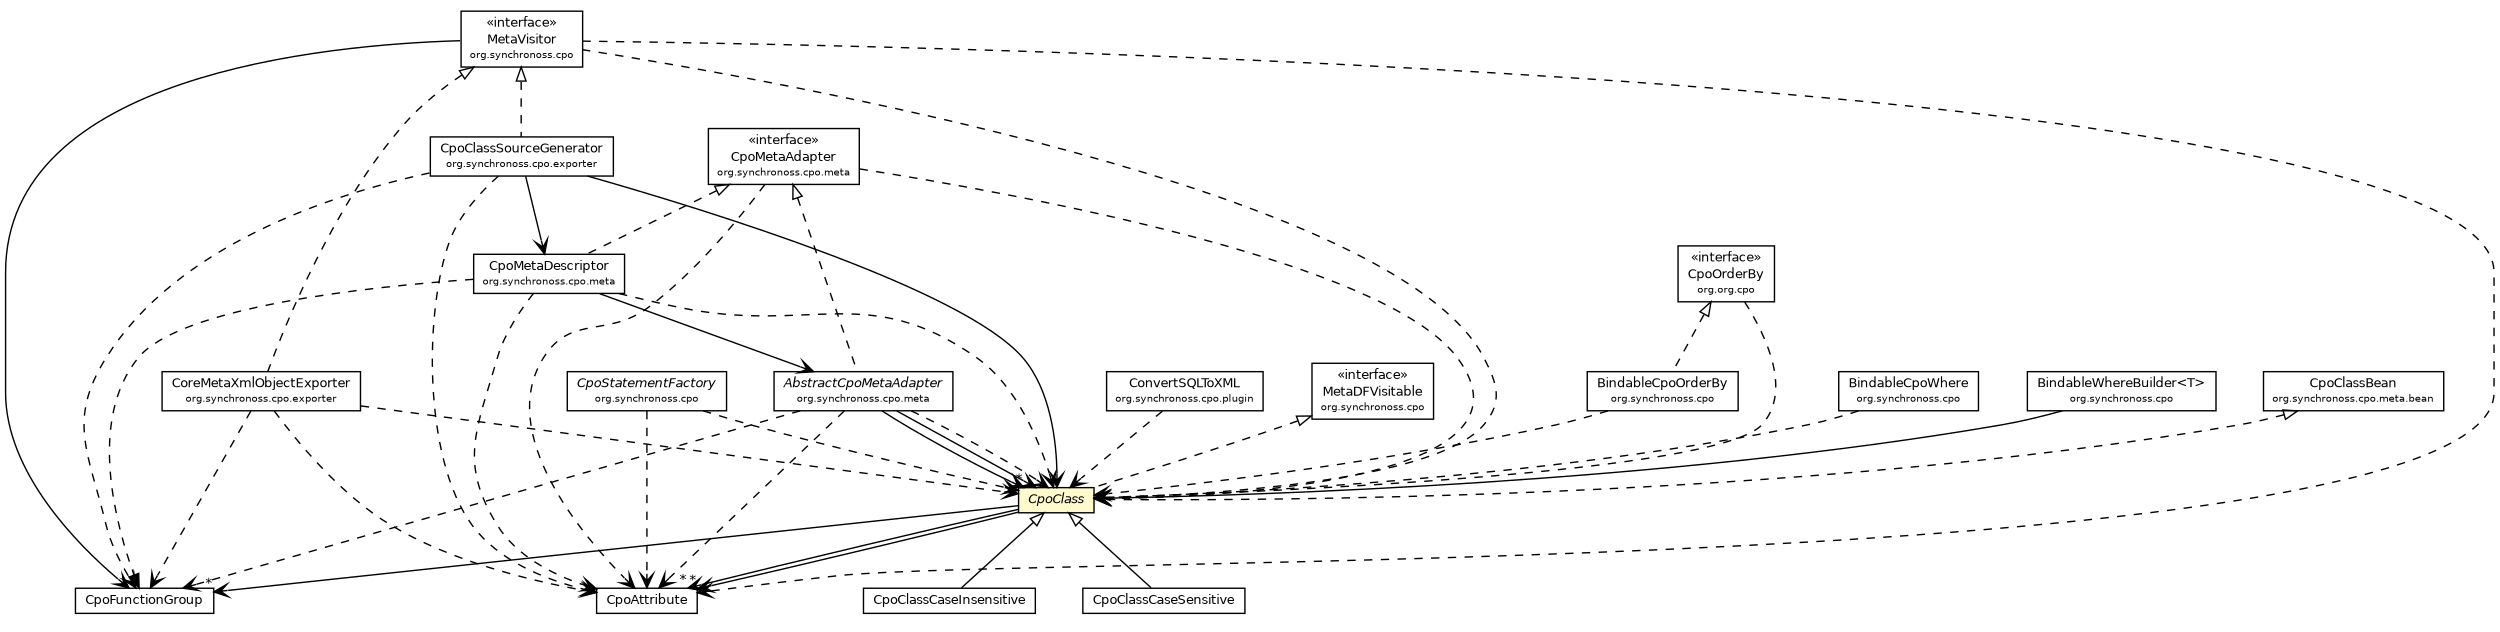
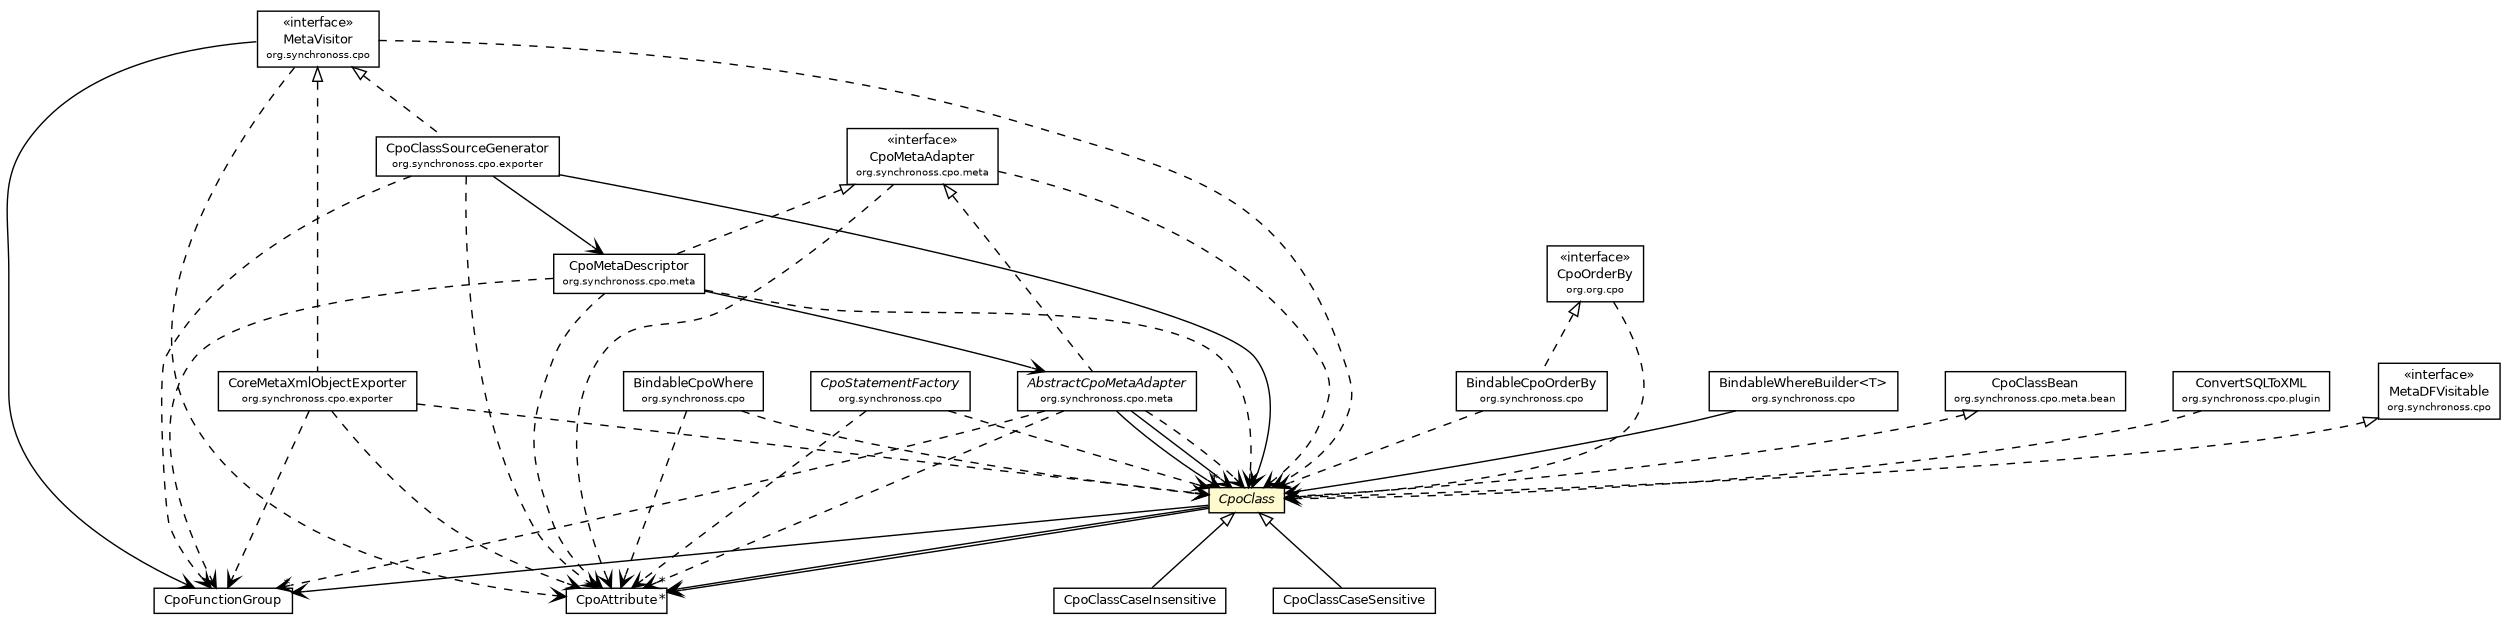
  digraph {
    node [fontcolor=black fontname=Helvetica fontsize=9.0 shape=plaintext]
    edge [fontname=Helvetica fontsize=10.0 headport=p labelfontname=Helvetica labelfontsize=10 style=dashed tailport=p arrowhead=open color=black fontcolor=black]
    n1 [label=<<table border="0" cellborder="1" cellspacing="0" cellpadding="2" port="p" href="../../MetaDFVisitable.html"> 		<tr><td><table border="0" cellspacing="0" cellpadding="1"> 			<tr><td> &laquo;interface&raquo; </td></tr> 			<tr><td> MetaDFVisitable </td></tr> 			<tr><td><font point-size="7.0"> org.synchronoss.cpo </font></td></tr> 		</table></td></tr> 		</table>>]
    n2 [label=<<table border="0" cellborder="1" cellspacing="0" cellpadding="2" port="p" bgcolor="lemonChiffon" href="./CpoClass.html"> 		<tr><td><table border="0" cellspacing="0" cellpadding="1"> 			<tr><td><font face="Helvetica-Oblique"> CpoClass </font></td></tr> 		</table></td></tr> 		</table>>]
    n3 [label=<<table border="0" cellborder="1" cellspacing="0" cellpadding="2" port="p" href="./CpoAttribute.html"> 		<tr><td><table border="0" cellspacing="0" cellpadding="1"> 			<tr><td> CpoAttribute </td></tr> 		</table></td></tr> 		</table>>]
    n4 [label=<<table border="0" cellborder="1" cellspacing="0" cellpadding="2" port="p" href="./CpoFunctionGroup.html"> 		<tr><td><table border="0" cellspacing="0" cellpadding="1"> 			<tr><td> CpoFunctionGroup </td></tr> 		</table></td></tr> 		</table>>]
    n5 [label=<<table border="0" cellborder="1" cellspacing="0" cellpadding="2" port="p" href="./CpoClassCaseInsensitive.html"> 		<tr><td><table border="0" cellspacing="0" cellpadding="1"> 			<tr><td> CpoClassCaseInsensitive </td></tr> 		</table></td></tr> 		</table>>]
    n6 [label=<<table border="0" cellborder="1" cellspacing="0" cellpadding="2" port="p" href="./CpoClassCaseSensitive.html"> 		<tr><td><table border="0" cellspacing="0" cellpadding="1"> 			<tr><td> CpoClassCaseSensitive </td></tr> 		</table></td></tr> 		</table>>]
    n7 [label=<<table border="0" cellborder="1" cellspacing="0" cellpadding="2" port="p" href="../../CpoOrderBy.html"> 		<tr><td><table border="0" cellspacing="0" cellpadding="1"> 			<tr><td> &laquo;interface&raquo; </td></tr> 			<tr><td> CpoOrderBy </td></tr> 			<tr><td><font point-size="7.0"> org.org.cpo </font></td></tr> 		</table></td></tr> 		</table>>]
    n8 [label=<<table border="0" cellborder="1" cellspacing="0" cellpadding="2" port="p" href="../../BindableCpoOrderBy.html"> 		<tr><td><table border="0" cellspacing="0" cellpadding="1"> 			<tr><td> BindableCpoOrderBy </td></tr> 			<tr><td><font point-size="7.0"> org.synchronoss.cpo </font></td></tr> 		</table></td></tr> 		</table>>]
    n9 [label=<<table border="0" cellborder="1" cellspacing="0" cellpadding="2" port="p" href="../../BindableCpoWhere.html"> 		<tr><td><table border="0" cellspacing="0" cellpadding="1"> 			<tr><td> BindableCpoWhere </td></tr> 			<tr><td><font point-size="7.0"> org.synchronoss.cpo </font></td></tr> 		</table></td></tr> 		</table>>]
    n10 [label=<<table border="0" cellborder="1" cellspacing="0" cellpadding="2" port="p" href="../../BindableWhereBuilder.html"> 		<tr><td><table border="0" cellspacing="0" cellpadding="1"> 			<tr><td> BindableWhereBuilder&lt;T&gt; </td></tr> 			<tr><td><font point-size="7.0"> org.synchronoss.cpo </font></td></tr> 		</table></td></tr> 		</table>>]
    n11 [label=<<table border="0" cellborder="1" cellspacing="0" cellpadding="2" port="p" href="../../MetaVisitor.html"> 		<tr><td><table border="0" cellspacing="0" cellpadding="1"> 			<tr><td> &laquo;interface&raquo; </td></tr> 			<tr><td> MetaVisitor </td></tr> 			<tr><td><font point-size="7.0"> org.synchronoss.cpo </font></td></tr> 		</table></td></tr> 		</table>>]
    n12 [label=<<table border="0" cellborder="1" cellspacing="0" cellpadding="2" port="p" href="../../exporter/CpoClassSourceGenerator.html"> 		<tr><td><table border="0" cellspacing="0" cellpadding="1"> 			<tr><td> CpoClassSourceGenerator </td></tr> 			<tr><td><font point-size="7.0"> org.synchronoss.cpo.exporter </font></td></tr> 		</table></td></tr> 		</table>>]
    n13 [label=<<table border="0" cellborder="1" cellspacing="0" cellpadding="2" port="p" href="../../exporter/CoreMetaXmlObjectExporter.html"> 		<tr><td><table border="0" cellspacing="0" cellpadding="1"> 			<tr><td> CoreMetaXmlObjectExporter </td></tr> 			<tr><td><font point-size="7.0"> org.synchronoss.cpo.exporter </font></td></tr> 		</table></td></tr> 		</table>>]
    n14 [label=<<table border="0" cellborder="1" cellspacing="0" cellpadding="2" port="p" href="../CpoMetaDescriptor.html"> 		<tr><td><table border="0" cellspacing="0" cellpadding="1"> 			<tr><td> CpoMetaDescriptor </td></tr> 			<tr><td><font point-size="7.0"> org.synchronoss.cpo.meta </font></td></tr> 		</table></td></tr> 		</table>>]
    n15 [label=<<table border="0" cellborder="1" cellspacing="0" cellpadding="2" port="p" href="../../CpoStatementFactory.html"> 		<tr><td><table border="0" cellspacing="0" cellpadding="1"> 			<tr><td><font face="Helvetica-Oblique"> CpoStatementFactory </font></td></tr> 			<tr><td><font point-size="7.0"> org.synchronoss.cpo </font></td></tr> 		</table></td></tr> 		</table>>]
    n16 [label=<<table border="0" cellborder="1" cellspacing="0" cellpadding="2" port="p" href="../AbstractCpoMetaAdapter.html"> 		<tr><td><table border="0" cellspacing="0" cellpadding="1"> 			<tr><td><font face="Helvetica-Oblique"> AbstractCpoMetaAdapter </font></td></tr> 			<tr><td><font point-size="7.0"> org.synchronoss.cpo.meta </font></td></tr> 		</table></td></tr> 		</table>>]
    n17 [label=<<table border="0" cellborder="1" cellspacing="0" cellpadding="2" port="p" href="../CpoMetaAdapter.html"> 		<tr><td><table border="0" cellspacing="0" cellpadding="1"> 			<tr><td> &laquo;interface&raquo; </td></tr> 			<tr><td> CpoMetaAdapter </td></tr> 			<tr><td><font point-size="7.0"> org.synchronoss.cpo.meta </font></td></tr> 		</table></td></tr> 		</table>>]
    n18 [label=<<table border="0" cellborder="1" cellspacing="0" cellpadding="2" port="p" href="../bean/CpoClassBean.html"> 		<tr><td><table border="0" cellspacing="0" cellpadding="1"> 			<tr><td> CpoClassBean </td></tr> 			<tr><td><font point-size="7.0"> org.synchronoss.cpo.meta.bean </font></td></tr> 		</table></td></tr> 		</table>>]
    n19 [label=<<table border="0" cellborder="1" cellspacing="0" cellpadding="2" port="p" href="../../plugin/ConvertSQLToXML.html"> 		<tr><td><table border="0" cellspacing="0" cellpadding="1"> 			<tr><td> ConvertSQLToXML </td></tr> 			<tr><td><font point-size="7.0"> org.synchronoss.cpo.plugin </font></td></tr> 		</table></td></tr> 		</table>>]
    n1 -> n2 [arrowtail=empty dir=back fontsize=10 arrowhead="" color="" fontcolor=""]
    n2 -> n3 [headlabel="*" style=""]
    n2 -> n3 [headlabel="*" style=""]
    n2 -> n4 [headlabel="*" style=""]
    n2 -> n5 [arrowtail=empty dir=back fontsize=10 style="" arrowhead="" color="" fontcolor=""]
    n2 -> n6 [arrowtail=empty dir=back fontsize=10 style="" arrowhead="" color="" fontcolor=""]
    n7 -> n2
    n7 -> n8 [arrowtail=empty dir=back fontsize=10 arrowhead="" color="" fontcolor=""]
    n8 -> n2
    n9 -> n2
+   n9 -> n3
    n10 -> n2 [style=""]
    n11 -> n2
    n11 -> n3
    n11 -> n4 [style=solid]
    n11 -> n12 [arrowtail=empty dir=back fontsize=10 arrowhead="" color="" fontcolor=""]
    n11 -> n13 [arrowtail=empty dir=back fontsize=10 arrowhead="" color="" fontcolor=""]
    n12 -> n2 [style=solid]
    n12 -> n3
    n12 -> n4
    n12 -> n14 [style=""]
    n13 -> n2
    n13 -> n3
    n13 -> n4
    n14 -> n2
    n14 -> n3
-   n14 -> n4 [arrowhead=normal]
+   n14 -> n4
    n14 -> n16 [style=""]
    n15 -> n2
    n15 -> n3
    n16 -> n2 [headlabel="*" style=""]
    n16 -> n2 [style=""]
    n16 -> n2
    n16 -> n3
    n16 -> n4
    n17 -> n2
    n17 -> n3
    n17 -> n14 [arrowtail=empty dir=back fontsize=10 arrowhead="" color="" fontcolor=""]
    n17 -> n16 [arrowtail=empty dir=back fontsize=10 arrowhead="" color="" fontcolor=""]
    n18 -> n2 [arrowtail=empty dir=back fontsize=10 arrowhead="" color="" fontcolor=""]
    n19 -> n2
  }
